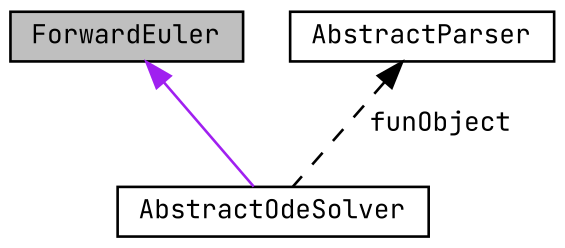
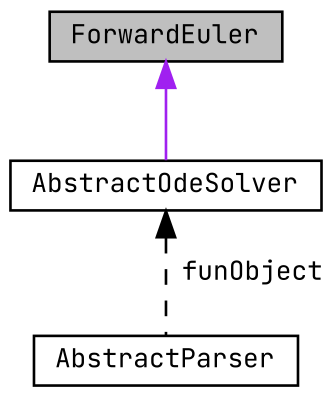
  digraph {
    fontname="JetBrains Mono"
    node [color=black fillcolor=white fontname="JetBrains Mono" fontsize=10 shape=record style=filled]
    edge [dir=back fontname="JetBrains Mono" fontsize=10 labelfontname=Helvetica labelfontsize=10]
    n1 [fillcolor=grey75 fontcolor=black height=0.2 label=ForwardEuler width=0.4]
    n2 [height=0.2 label=AbstractOdeSolver width=0.4]
    n3 [height=0.2 label=AbstractParser width=0.4]
    n1 -> n2 [color=purple style=solid]
-   n3 -> n2 [color=black label=" funObject" style=dashed]
+   n2 -> n3 [color=black label=" funObject" style=dashed]
  }
